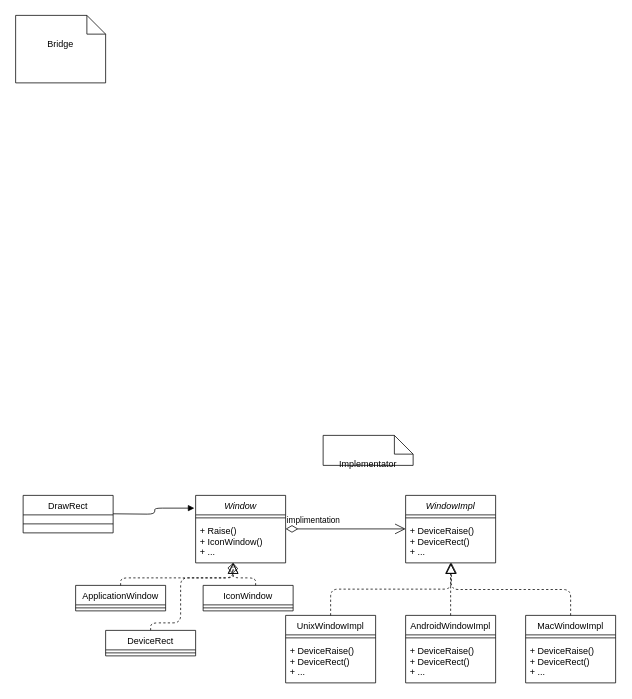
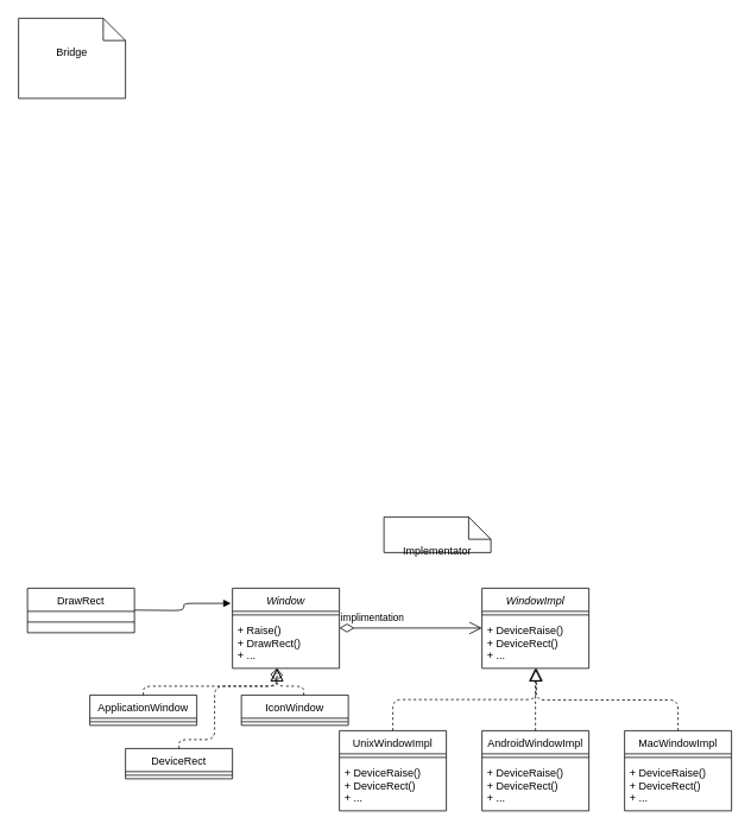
  <mxCell id="0" />
  <mxCell id="1" parent="0" />
  <mxCell id="2" value="DrawRect" style="swimlane;fontStyle=0;align=center;verticalAlign=top;childLayout=stackLayout;horizontal=1;startSize=26;horizontalStack=0;resizeParent=1;resizeParentMax=0;resizeLast=0;collapsible=1;marginBottom=0;strokeWidth=1;" parent="1" vertex="1"><mxGeometry x="30" y="660" width="120" height="50" as="geometry" /></mxCell>
  <mxCell id="3" value="" style="line;strokeWidth=1;fillColor=none;align=left;verticalAlign=middle;spacingTop=-1;spacingLeft=3;spacingRight=3;rotatable=0;labelPosition=right;points=[];portConstraint=eastwest;strokeColor=inherit;" parent="2" vertex="1"><mxGeometry y="26" width="120" height="24" as="geometry" /></mxCell>
  <mxCell id="4" value="Window" style="swimlane;fontStyle=2;align=center;verticalAlign=top;childLayout=stackLayout;horizontal=1;startSize=26;horizontalStack=0;resizeParent=1;resizeParentMax=0;resizeLast=0;collapsible=1;marginBottom=0;strokeWidth=1;" parent="1" vertex="1"><mxGeometry x="260" y="660" width="120" height="90" as="geometry" /></mxCell>
  <mxCell id="5" value="" style="line;strokeWidth=1;fillColor=none;align=left;verticalAlign=middle;spacingTop=-1;spacingLeft=3;spacingRight=3;rotatable=0;labelPosition=right;points=[];portConstraint=eastwest;strokeColor=inherit;fontStyle=0" parent="4" vertex="1"><mxGeometry y="26" width="120" height="8" as="geometry" /></mxCell>
- <mxCell id="6" value="+ Raise()&#10;+ IconWindow()&#10;+ ..." style="text;strokeColor=none;fillColor=none;align=left;verticalAlign=top;spacingLeft=4;spacingRight=4;overflow=hidden;rotatable=0;points=[[0,0.5],[1,0.5]];portConstraint=eastwest;strokeWidth=1;fontStyle=0" parent="4" vertex="1"><mxGeometry y="34" width="120" height="56" as="geometry" /></mxCell>
+ <mxCell id="6" value="+ Raise()&#10;+ DrawRect()&#10;+ ..." style="text;strokeColor=none;fillColor=none;align=left;verticalAlign=top;spacingLeft=4;spacingRight=4;overflow=hidden;rotatable=0;points=[[0,0.5],[1,0.5]];portConstraint=eastwest;strokeWidth=1;fontStyle=0" parent="4" vertex="1"><mxGeometry y="34" width="120" height="56" as="geometry" /></mxCell>
  <mxCell id="7" value="Bridge" style="shape=note2;boundedLbl=1;whiteSpace=wrap;html=1;size=25;verticalAlign=top;align=center;" parent="1" vertex="1"><mxGeometry x="20" y="20" width="120" height="90" as="geometry" /></mxCell>
  <mxCell id="8" value="WindowImpl" style="swimlane;fontStyle=2;align=center;verticalAlign=top;childLayout=stackLayout;horizontal=1;startSize=26;horizontalStack=0;resizeParent=1;resizeParentMax=0;resizeLast=0;collapsible=1;marginBottom=0;strokeWidth=1;" vertex="1" parent="1"><mxGeometry x="540" y="660" width="120" height="90" as="geometry" /></mxCell>
  <mxCell id="9" value="" style="line;strokeWidth=1;fillColor=none;align=left;verticalAlign=middle;spacingTop=-1;spacingLeft=3;spacingRight=3;rotatable=0;labelPosition=right;points=[];portConstraint=eastwest;strokeColor=inherit;fontStyle=0" vertex="1" parent="8"><mxGeometry y="26" width="120" height="8" as="geometry" /></mxCell>
  <mxCell id="10" value="+ DeviceRaise()&#10;+ DeviceRect()&#10;+ ..." style="text;strokeColor=none;fillColor=none;align=left;verticalAlign=top;spacingLeft=4;spacingRight=4;overflow=hidden;rotatable=0;points=[[0,0.5],[1,0.5]];portConstraint=eastwest;strokeWidth=1;fontStyle=0" vertex="1" parent="8"><mxGeometry y="34" width="120" height="56" as="geometry" /></mxCell>
  <mxCell id="11" value="ApplicationWindow" style="swimlane;fontStyle=0;align=center;verticalAlign=top;childLayout=stackLayout;horizontal=1;startSize=26;horizontalStack=0;resizeParent=1;resizeParentMax=0;resizeLast=0;collapsible=1;marginBottom=0;strokeWidth=1;" vertex="1" parent="1"><mxGeometry x="100" y="780" width="120" height="34" as="geometry" /></mxCell>
  <mxCell id="12" value="" style="line;strokeWidth=1;fillColor=none;align=left;verticalAlign=middle;spacingTop=-1;spacingLeft=3;spacingRight=3;rotatable=0;labelPosition=right;points=[];portConstraint=eastwest;strokeColor=inherit;fontStyle=0" vertex="1" parent="11"><mxGeometry y="26" width="120" height="8" as="geometry" /></mxCell>
  <mxCell id="13" value="IconWindow" style="swimlane;fontStyle=0;align=center;verticalAlign=top;childLayout=stackLayout;horizontal=1;startSize=26;horizontalStack=0;resizeParent=1;resizeParentMax=0;resizeLast=0;collapsible=1;marginBottom=0;strokeWidth=1;" vertex="1" parent="1"><mxGeometry x="270" y="780" width="120" height="34" as="geometry" /></mxCell>
  <mxCell id="14" value="" style="endArrow=block;dashed=1;endFill=0;endSize=12;html=1;exitX=0.5;exitY=0;exitDx=0;exitDy=0;edgeStyle=orthogonalEdgeStyle;" edge="1" parent="13" source="16"><mxGeometry width="160" relative="1" as="geometry"><mxPoint x="40" y="40" as="sourcePoint" /><mxPoint x="40" y="-30" as="targetPoint" /><Array as="points"><mxPoint x="-30" y="50" /><mxPoint x="-30" y="-10" /><mxPoint x="40" y="-10" /></Array></mxGeometry></mxCell>
  <mxCell id="15" value="" style="line;strokeWidth=1;fillColor=none;align=left;verticalAlign=middle;spacingTop=-1;spacingLeft=3;spacingRight=3;rotatable=0;labelPosition=right;points=[];portConstraint=eastwest;strokeColor=inherit;fontStyle=0" vertex="1" parent="13"><mxGeometry y="26" width="120" height="8" as="geometry" /></mxCell>
  <mxCell id="16" value="DeviceRect" style="swimlane;fontStyle=0;align=center;verticalAlign=top;childLayout=stackLayout;horizontal=1;startSize=26;horizontalStack=0;resizeParent=1;resizeParentMax=0;resizeLast=0;collapsible=1;marginBottom=0;strokeWidth=1;" vertex="1" parent="1"><mxGeometry x="140" y="840" width="120" height="34" as="geometry" /></mxCell>
  <mxCell id="17" value="" style="line;strokeWidth=1;fillColor=none;align=left;verticalAlign=middle;spacingTop=-1;spacingLeft=3;spacingRight=3;rotatable=0;labelPosition=right;points=[];portConstraint=eastwest;strokeColor=inherit;fontStyle=0" vertex="1" parent="16"><mxGeometry y="26" width="120" height="8" as="geometry" /></mxCell>
  <mxCell id="18" value="UnixWindowImpl" style="swimlane;fontStyle=0;align=center;verticalAlign=top;childLayout=stackLayout;horizontal=1;startSize=26;horizontalStack=0;resizeParent=1;resizeParentMax=0;resizeLast=0;collapsible=1;marginBottom=0;strokeWidth=1;" vertex="1" parent="1"><mxGeometry x="380" y="820" width="120" height="90" as="geometry" /></mxCell>
  <mxCell id="19" value="" style="line;strokeWidth=1;fillColor=none;align=left;verticalAlign=middle;spacingTop=-1;spacingLeft=3;spacingRight=3;rotatable=0;labelPosition=right;points=[];portConstraint=eastwest;strokeColor=inherit;fontStyle=0" vertex="1" parent="18"><mxGeometry y="26" width="120" height="8" as="geometry" /></mxCell>
  <mxCell id="20" value="+ DeviceRaise()&#10;+ DeviceRect()&#10;+ ..." style="text;strokeColor=none;fillColor=none;align=left;verticalAlign=top;spacingLeft=4;spacingRight=4;overflow=hidden;rotatable=0;points=[[0,0.5],[1,0.5]];portConstraint=eastwest;strokeWidth=1;fontStyle=0" vertex="1" parent="18"><mxGeometry y="34" width="120" height="56" as="geometry" /></mxCell>
  <mxCell id="21" value="MacWindowImpl" style="swimlane;fontStyle=0;align=center;verticalAlign=top;childLayout=stackLayout;horizontal=1;startSize=26;horizontalStack=0;resizeParent=1;resizeParentMax=0;resizeLast=0;collapsible=1;marginBottom=0;strokeWidth=1;" vertex="1" parent="1"><mxGeometry x="700" y="820" width="120" height="90" as="geometry" /></mxCell>
  <mxCell id="22" value="" style="line;strokeWidth=1;fillColor=none;align=left;verticalAlign=middle;spacingTop=-1;spacingLeft=3;spacingRight=3;rotatable=0;labelPosition=right;points=[];portConstraint=eastwest;strokeColor=inherit;fontStyle=0" vertex="1" parent="21"><mxGeometry y="26" width="120" height="8" as="geometry" /></mxCell>
  <mxCell id="23" value="+ DeviceRaise()&#10;+ DeviceRect()&#10;+ ..." style="text;strokeColor=none;fillColor=none;align=left;verticalAlign=top;spacingLeft=4;spacingRight=4;overflow=hidden;rotatable=0;points=[[0,0.5],[1,0.5]];portConstraint=eastwest;strokeWidth=1;fontStyle=0" vertex="1" parent="21"><mxGeometry y="34" width="120" height="56" as="geometry" /></mxCell>
  <mxCell id="24" value="AndroidWindowImpl" style="swimlane;fontStyle=0;align=center;verticalAlign=top;childLayout=stackLayout;horizontal=1;startSize=26;horizontalStack=0;resizeParent=1;resizeParentMax=0;resizeLast=0;collapsible=1;marginBottom=0;strokeWidth=1;" vertex="1" parent="1"><mxGeometry x="540" y="820" width="120" height="90" as="geometry" /></mxCell>
  <mxCell id="25" value="" style="line;strokeWidth=1;fillColor=none;align=left;verticalAlign=middle;spacingTop=-1;spacingLeft=3;spacingRight=3;rotatable=0;labelPosition=right;points=[];portConstraint=eastwest;strokeColor=inherit;fontStyle=0" vertex="1" parent="24"><mxGeometry y="26" width="120" height="8" as="geometry" /></mxCell>
  <mxCell id="26" value="+ DeviceRaise()&#10;+ DeviceRect()&#10;+ ..." style="text;strokeColor=none;fillColor=none;align=left;verticalAlign=top;spacingLeft=4;spacingRight=4;overflow=hidden;rotatable=0;points=[[0,0.5],[1,0.5]];portConstraint=eastwest;strokeWidth=1;fontStyle=0" vertex="1" parent="24"><mxGeometry y="34" width="120" height="56" as="geometry" /></mxCell>
  <mxCell id="27" value="" style="endArrow=block;dashed=1;endFill=0;endSize=12;html=1;entryX=0.509;entryY=0.997;entryDx=0;entryDy=0;entryPerimeter=0;exitX=0.5;exitY=0;exitDx=0;exitDy=0;edgeStyle=orthogonalEdgeStyle;" edge="1" parent="1" source="18" target="10"><mxGeometry width="160" relative="1" as="geometry"><mxPoint x="590" y="780" as="sourcePoint" /><mxPoint x="750" y="780" as="targetPoint" /></mxGeometry></mxCell>
  <mxCell id="28" value="" style="endArrow=block;dashed=1;endFill=0;endSize=12;html=1;exitX=0.5;exitY=0;exitDx=0;exitDy=0;" edge="1" parent="1" source="24"><mxGeometry width="160" relative="1" as="geometry"><mxPoint x="450" y="830" as="sourcePoint" /><mxPoint x="600" y="750" as="targetPoint" /></mxGeometry></mxCell>
  <mxCell id="29" value="" style="endArrow=block;dashed=1;endFill=0;endSize=12;html=1;exitX=0.5;exitY=0;exitDx=0;exitDy=0;edgeStyle=orthogonalEdgeStyle;" edge="1" parent="1" source="21"><mxGeometry width="160" relative="1" as="geometry"><mxPoint x="610" y="830" as="sourcePoint" /><mxPoint x="600" y="750" as="targetPoint" /></mxGeometry></mxCell>
  <mxCell id="30" value="" style="endArrow=diamond;dashed=1;endFill=0;endSize=12;html=1;exitX=0.5;exitY=0;exitDx=0;exitDy=0;edgeStyle=orthogonalEdgeStyle;entryX=0.418;entryY=1.001;entryDx=0;entryDy=0;entryPerimeter=0;" edge="1" parent="1" source="11" target="6"><mxGeometry width="160" relative="1" as="geometry"><mxPoint x="450" y="830" as="sourcePoint" /><mxPoint x="310" y="752" as="targetPoint" /><Array as="points"><mxPoint x="160" y="770" /><mxPoint x="310" y="770" /><mxPoint x="310" y="752" /></Array></mxGeometry></mxCell>
  <mxCell id="31" value="" style="endArrow=block;dashed=1;endFill=0;endSize=12;html=1;edgeStyle=orthogonalEdgeStyle;" edge="1" parent="1"><mxGeometry width="160" relative="1" as="geometry"><mxPoint x="340" y="780" as="sourcePoint" /><mxPoint x="310" y="750" as="targetPoint" /><Array as="points"><mxPoint x="340" y="770" /><mxPoint x="310" y="770" /></Array></mxGeometry></mxCell>
  <mxCell id="32" value="implimentation" style="endArrow=open;html=1;endSize=12;startArrow=diamondThin;startSize=14;startFill=0;edgeStyle=orthogonalEdgeStyle;align=left;verticalAlign=bottom;" edge="1" parent="1"><mxGeometry x="-1" y="3" relative="1" as="geometry"><mxPoint x="380" y="704.71" as="sourcePoint" /><mxPoint x="540" y="704.71" as="targetPoint" /></mxGeometry></mxCell>
  <mxCell id="33" value="Implementator" style="shape=note2;boundedLbl=1;whiteSpace=wrap;html=1;size=25;verticalAlign=top;align=center;" vertex="1" parent="1"><mxGeometry x="430" y="580" width="120" height="40" as="geometry" /></mxCell>
  <mxCell id="34" value="" style="endArrow=block;endFill=1;html=1;edgeStyle=orthogonalEdgeStyle;align=left;verticalAlign=top;entryX=-0.014;entryY=0.189;entryDx=0;entryDy=0;entryPerimeter=0;" edge="1" parent="1" target="4"><mxGeometry x="-1" relative="1" as="geometry"><mxPoint x="150" y="684.58" as="sourcePoint" /><mxPoint x="310" y="684.58" as="targetPoint" /></mxGeometry></mxCell>
